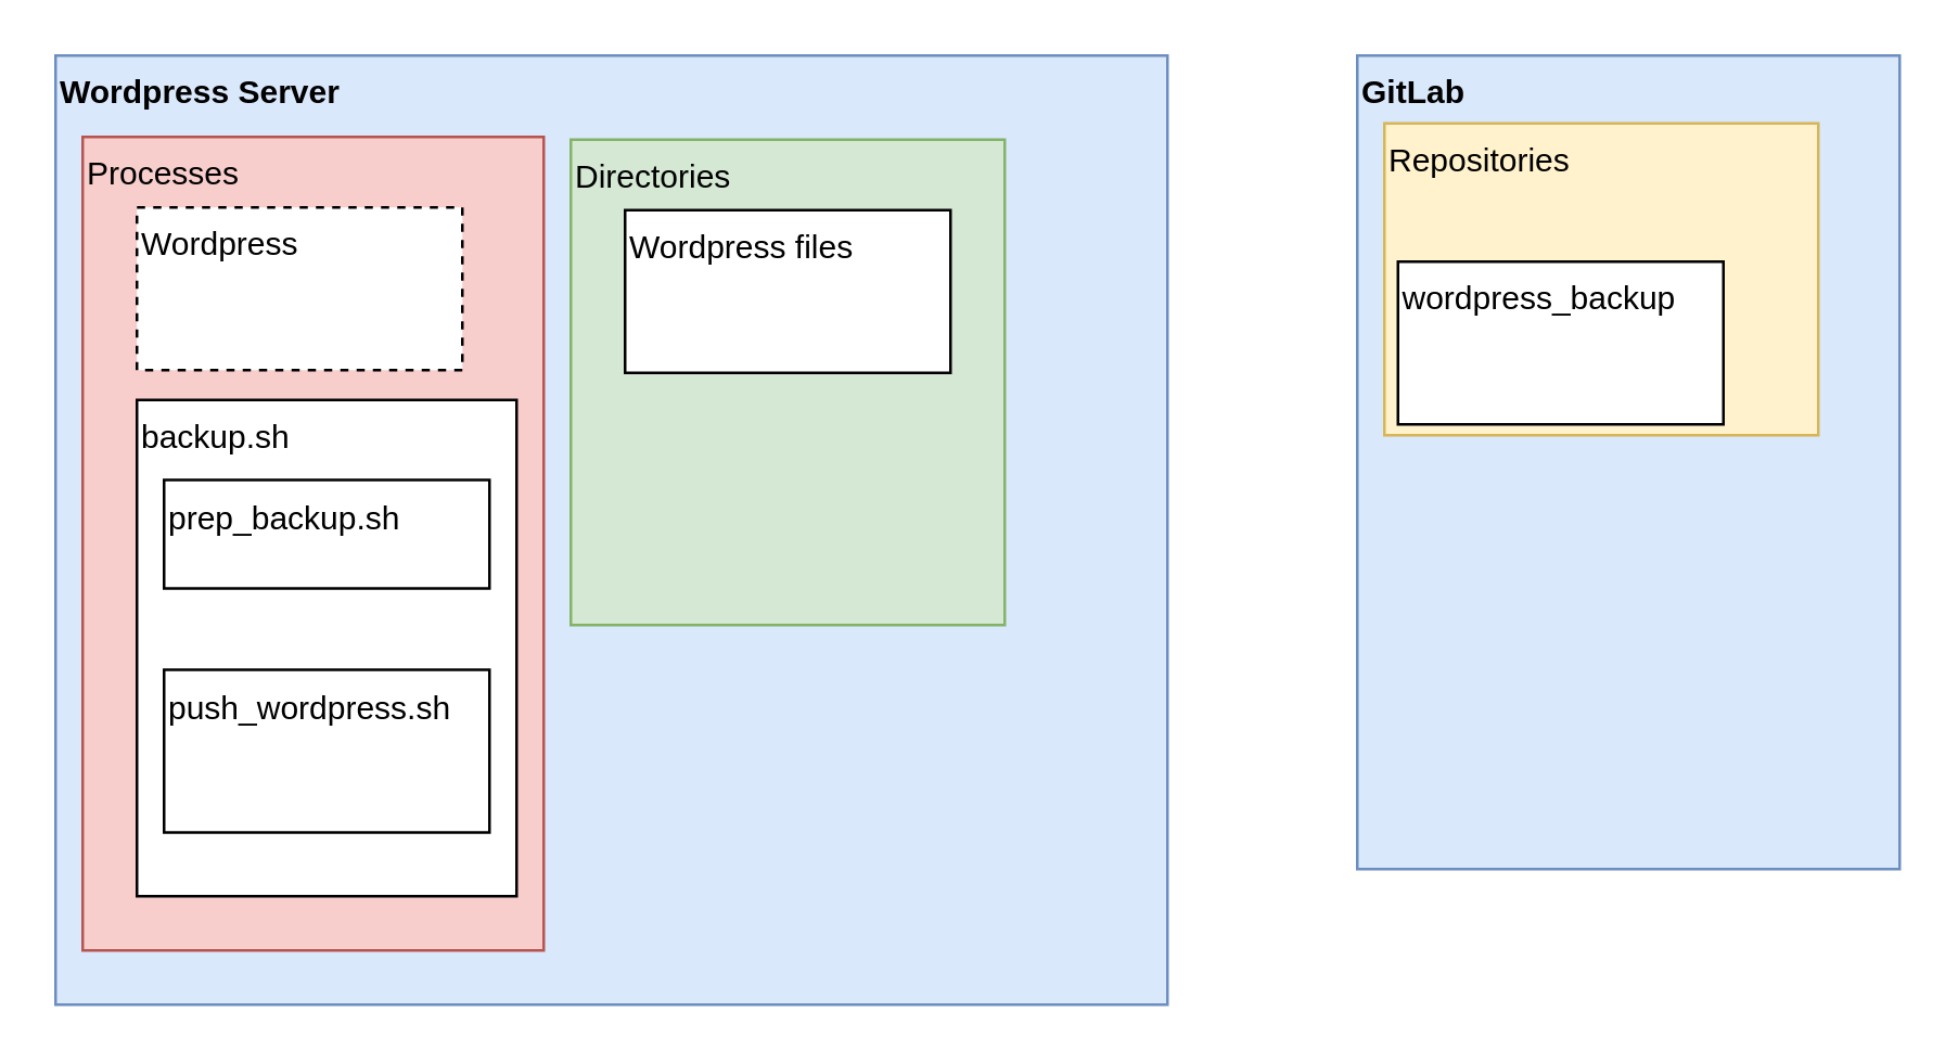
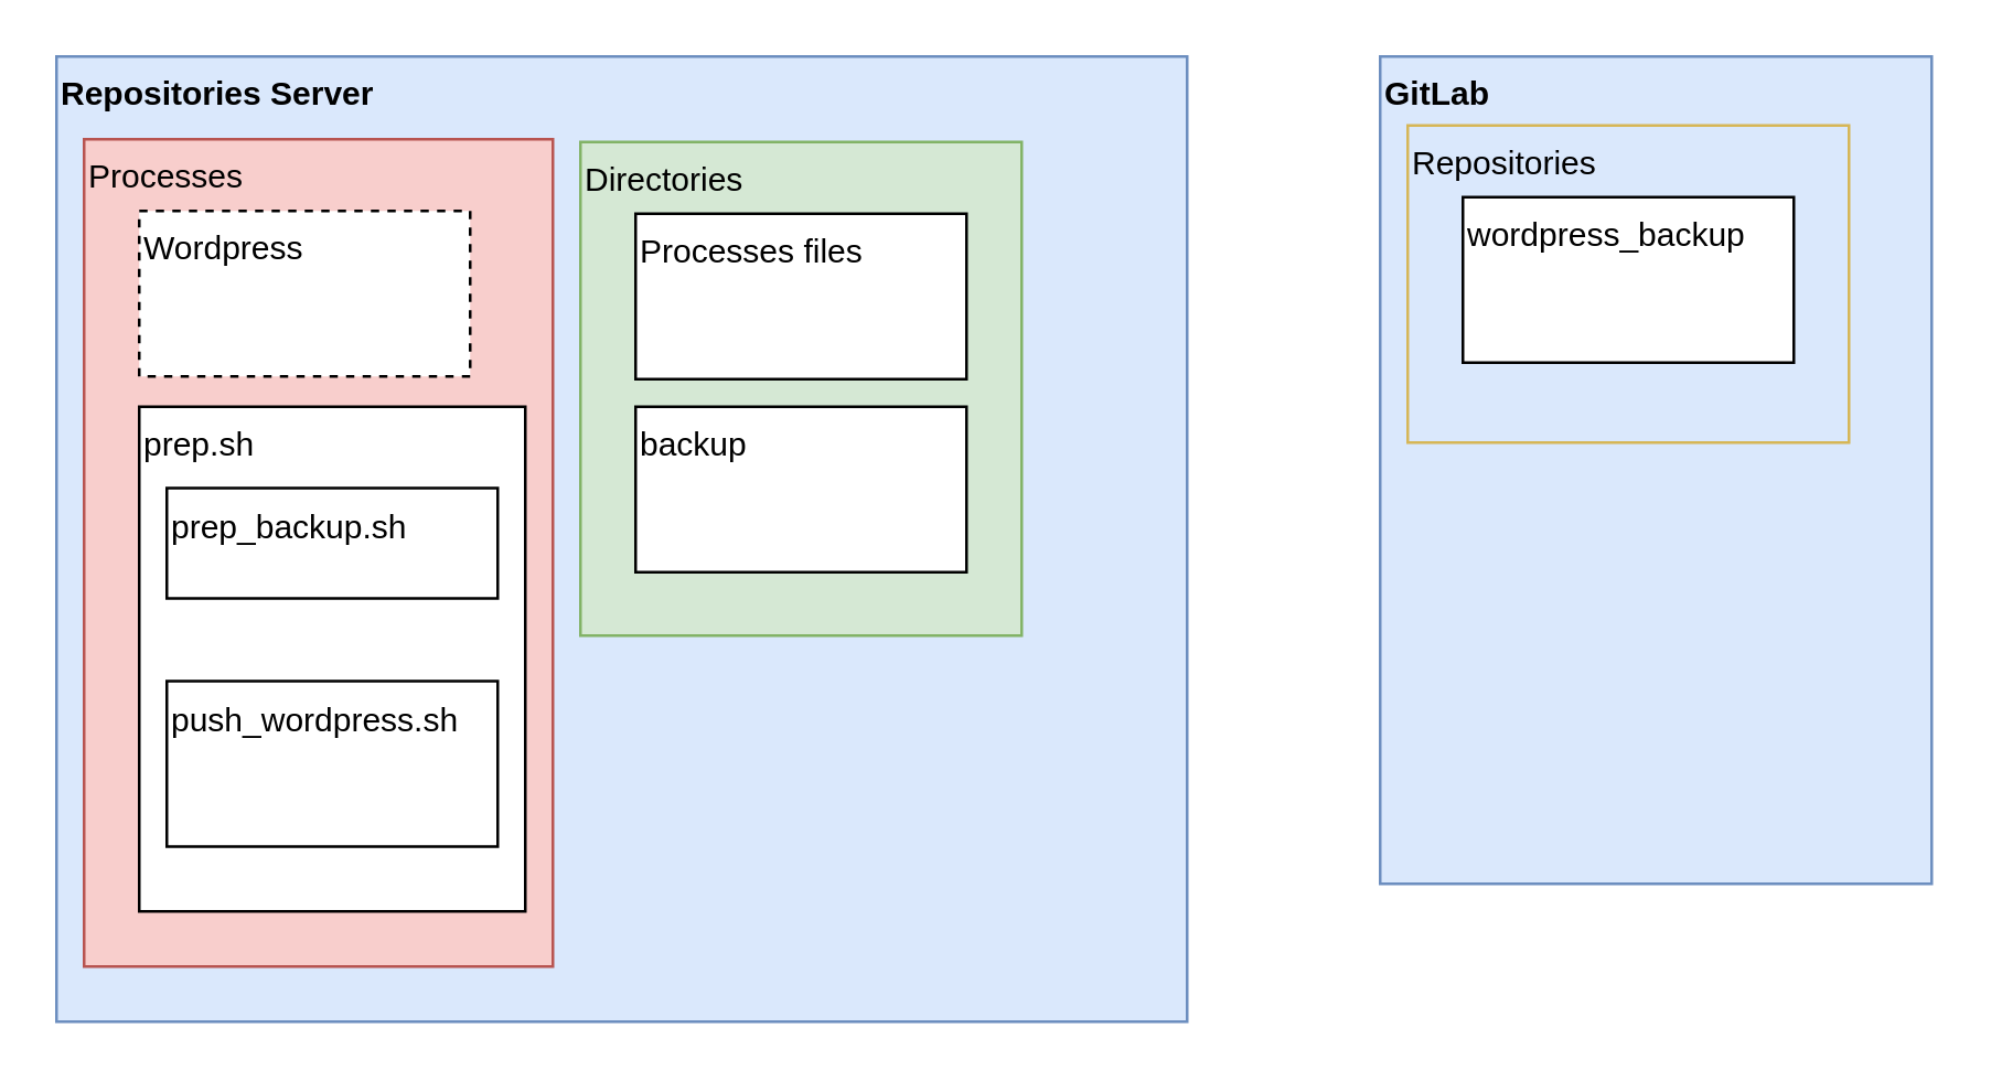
  <mxCell id="0" />
  <mxCell id="1" parent="0" />
- <mxCell id="2" value="&lt;b&gt;Wordpress Server&lt;/b&gt;" style="rounded=0;whiteSpace=wrap;html=1;fillColor=#dae8fc;strokeColor=#6c8ebf;align=left;verticalAlign=top;" vertex="1" parent="1"><mxGeometry x="20" y="20" width="410" height="350" as="geometry" /></mxCell>
+ <mxCell id="2" value="&lt;b&gt;Repositories Server&lt;/b&gt;" style="rounded=0;whiteSpace=wrap;html=1;fillColor=#dae8fc;strokeColor=#6c8ebf;align=left;verticalAlign=top;" vertex="1" parent="1"><mxGeometry x="20" y="20" width="410" height="350" as="geometry" /></mxCell>
  <mxCell id="3" value="Processes" style="rounded=0;whiteSpace=wrap;html=1;align=left;verticalAlign=top;fillColor=#f8cecc;strokeColor=#b85450;" vertex="1" parent="1"><mxGeometry x="30" y="50" width="170" height="300" as="geometry" /></mxCell>
  <mxCell id="4" value="Wordpress" style="rounded=0;whiteSpace=wrap;html=1;align=left;verticalAlign=top;dashed=1;" vertex="1" parent="1"><mxGeometry x="50" y="76" width="120" height="60" as="geometry" /></mxCell>
  <mxCell id="5" value="Directories" style="rounded=0;whiteSpace=wrap;html=1;align=left;verticalAlign=top;fillColor=#d5e8d4;strokeColor=#82b366;" vertex="1" parent="1"><mxGeometry x="210" y="51" width="160" height="179" as="geometry" /></mxCell>
- <mxCell id="6" value="Wordpress files" style="rounded=0;whiteSpace=wrap;html=1;align=left;verticalAlign=top;" vertex="1" parent="1"><mxGeometry x="230" y="77" width="120" height="60" as="geometry" /></mxCell>
+ <mxCell id="6" value="Processes files" style="rounded=0;whiteSpace=wrap;html=1;align=left;verticalAlign=top;" vertex="1" parent="1"><mxGeometry x="230" y="77" width="120" height="60" as="geometry" /></mxCell>
+ <mxCell id="7" value="backup" style="rounded=0;whiteSpace=wrap;html=1;align=left;verticalAlign=top;" vertex="1" parent="1"><mxGeometry x="230" y="147" width="120" height="60" as="geometry" /></mxCell>
  <mxCell id="8" value="&lt;b&gt;GitLab&lt;/b&gt;" style="rounded=0;whiteSpace=wrap;html=1;fillColor=#dae8fc;strokeColor=#6c8ebf;align=left;verticalAlign=top;" vertex="1" parent="1"><mxGeometry x="500" y="20" width="200" height="300" as="geometry" /></mxCell>
- <mxCell id="9" value="Repositories" style="rounded=0;whiteSpace=wrap;html=1;align=left;verticalAlign=top;fillColor=#fff2cc;strokeColor=#d6b656;" vertex="1" parent="1"><mxGeometry x="510" y="45" width="160" height="115" as="geometry" /></mxCell>
- <mxCell id="10" value="wordpress_backup" style="rounded=0;whiteSpace=wrap;html=1;align=left;verticalAlign=top;" vertex="1" parent="1"><mxGeometry x="515" y="96" width="120" height="60" as="geometry" /></mxCell>
- <mxCell id="11" value="backup.sh" style="rounded=0;whiteSpace=wrap;html=1;align=left;verticalAlign=top;" vertex="1" parent="1"><mxGeometry x="50" y="147" width="140" height="183" as="geometry" /></mxCell>
+ <mxCell id="9" value="Repositories" style="rounded=0;whiteSpace=wrap;html=1;align=left;verticalAlign=top;fillColor=#dae8fc;strokeColor=#d6b656;" vertex="1" parent="1"><mxGeometry x="510" y="45" width="160" height="115" as="geometry" /></mxCell>
+ <mxCell id="10" value="wordpress_backup" style="rounded=0;whiteSpace=wrap;html=1;align=left;verticalAlign=top;" vertex="1" parent="1"><mxGeometry x="530" y="71" width="120" height="60" as="geometry" /></mxCell>
+ <mxCell id="11" value="prep.sh" style="rounded=0;whiteSpace=wrap;html=1;align=left;verticalAlign=top;" vertex="1" parent="1"><mxGeometry x="50" y="147" width="140" height="183" as="geometry" /></mxCell>
  <mxCell id="12" value="prep_backup.sh" style="rounded=0;whiteSpace=wrap;html=1;align=left;verticalAlign=top;" vertex="1" parent="1"><mxGeometry x="60" y="176.5" width="120" height="40" as="geometry" /></mxCell>
  <mxCell id="13" value="push_wordpress.sh" style="rounded=0;whiteSpace=wrap;html=1;align=left;verticalAlign=top;" vertex="1" parent="1"><mxGeometry x="60" y="246.5" width="120" height="60" as="geometry" /></mxCell>
